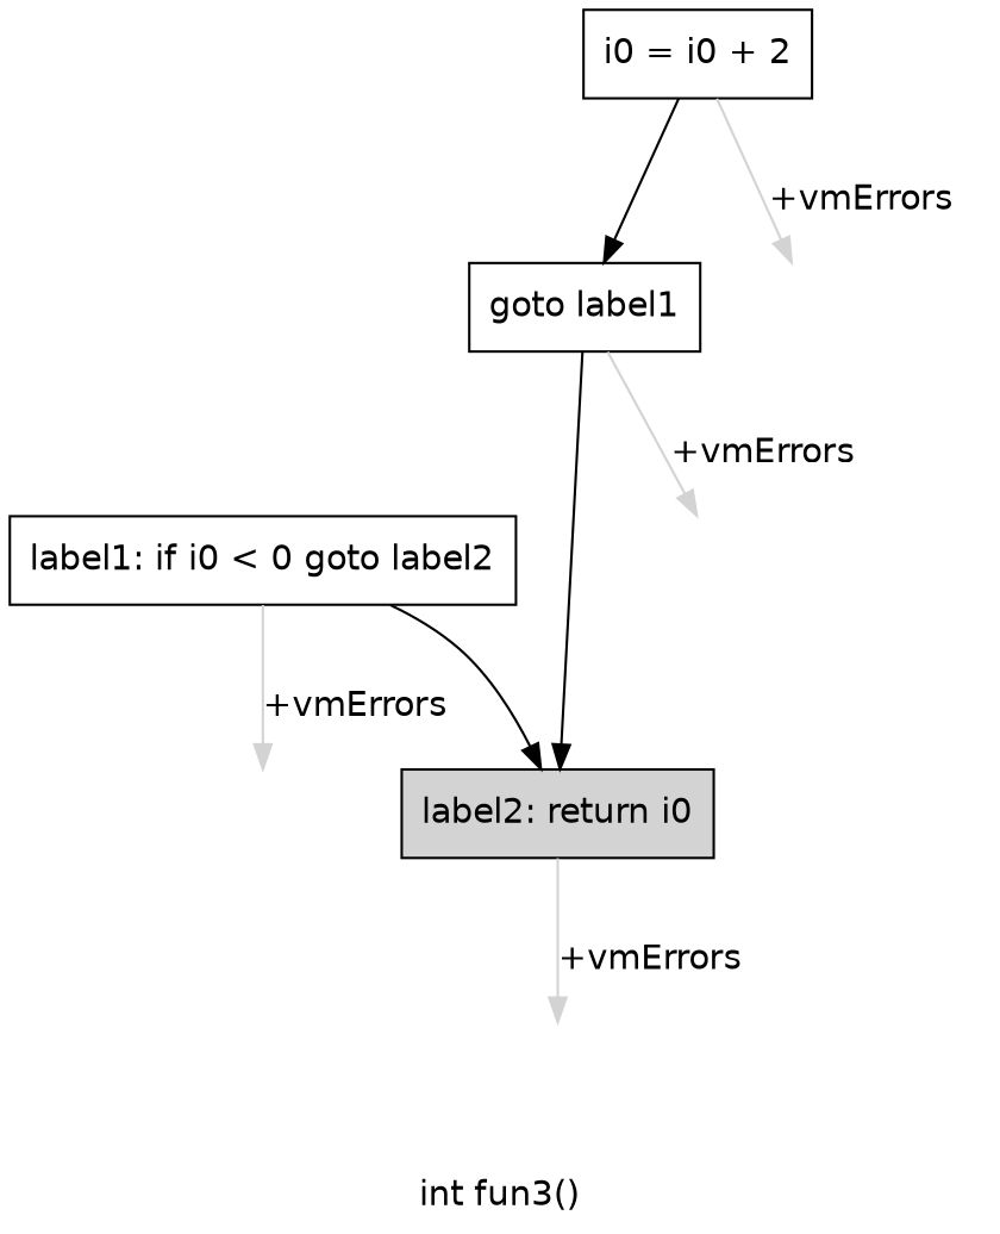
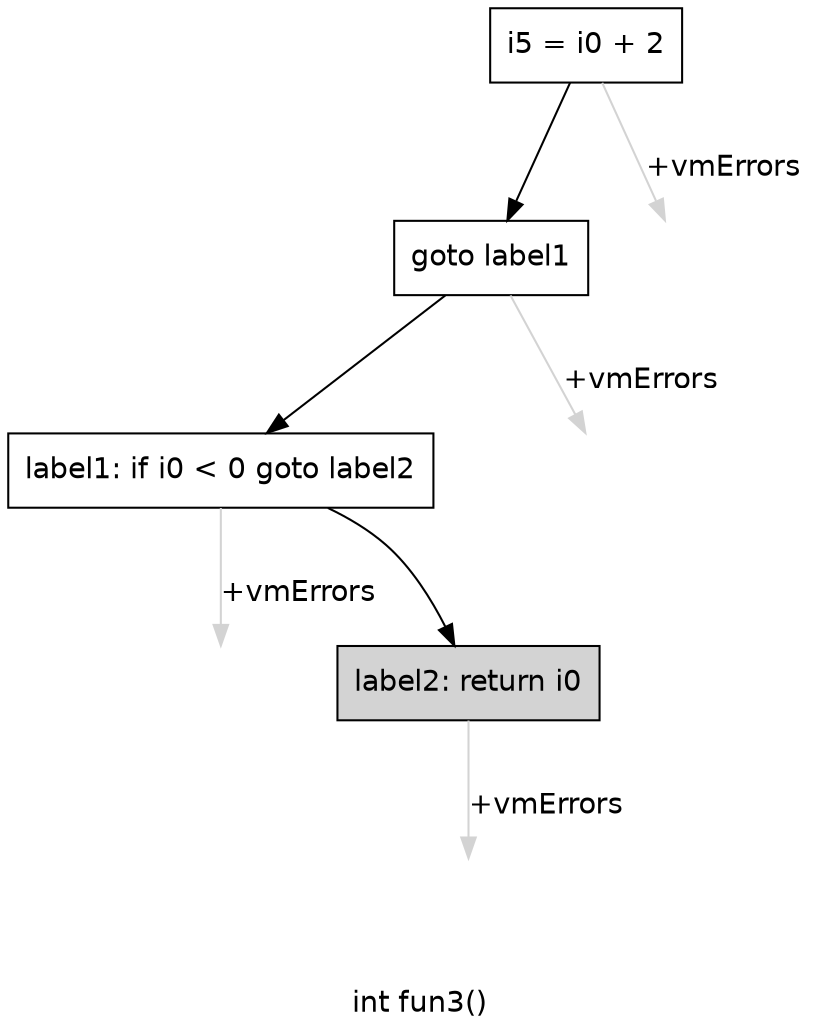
  digraph {
    fontname="DejaVu Sans"
    label="int fun3()"
    node [fontname="DejaVu Sans" shape=box style=invis]
    edge [color=lightgray fontname="DejaVu Sans"]
    n1 [label="label1: if i0 < 0 goto label2" style=""]
    n2 [fillcolor=lightgray label="label2: return i0" style=filled]
    n3 [label=Esc]
    n4 [label=Esc]
-   n5 [label="i0 = i0 + 2" style=""]
+   n5 [label="i5 = i0 + 2" style=""]
    n6 [label="goto label1" style=""]
    n7 [label=Esc]
    n8 [label=Esc]
    n9 [label=Esc]
    n1 -> n2 [color=black]
    n1 -> n3 [label="\l+vmErrors"]
    n2 -> n8 [label="\l+vmErrors"]
    n5 -> n6 [color=black]
    n5 -> n7 [label="\l+vmErrors"]
-   n6 -> n2 [color=black]
+   n6 -> n1 [color=black]
    n6 -> n9 [label="\l+vmErrors"]
  }
